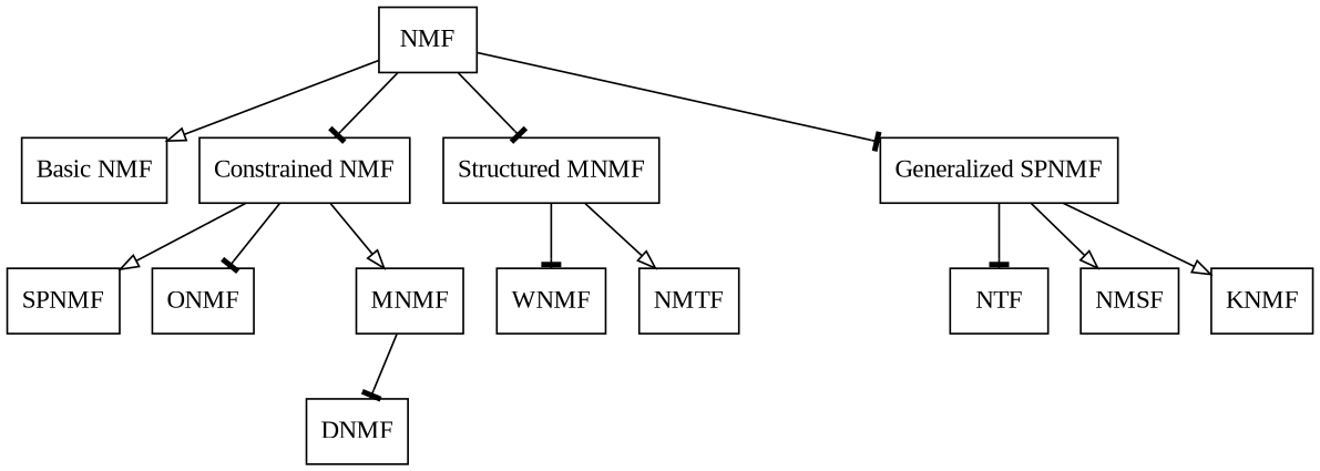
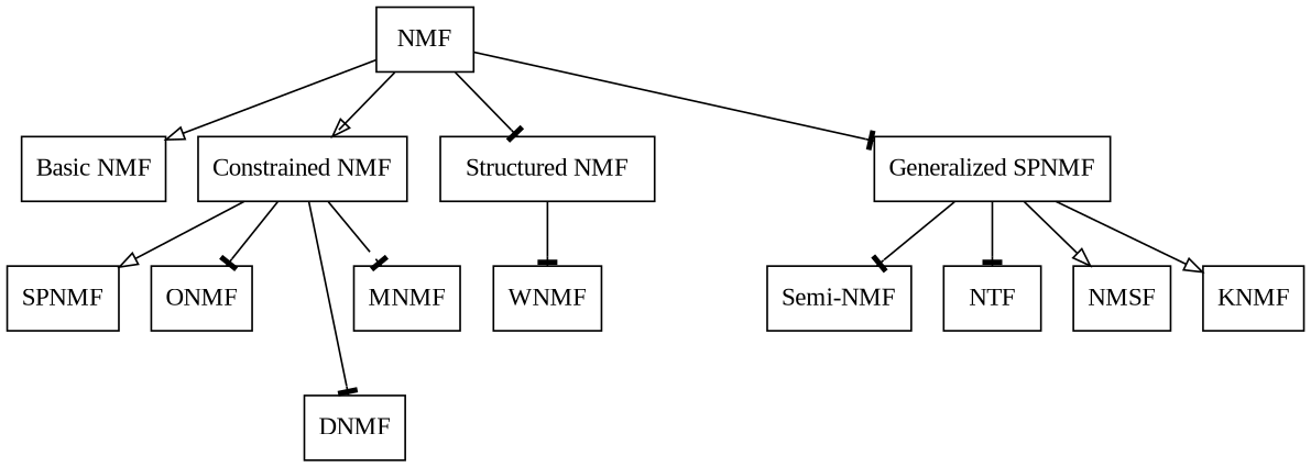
  digraph {
    fontname="Liberation Serif"
    node [fontname="Liberation Serif" shape=box]
    edge [arrowhead=tee fontname="Liberation Serif"]
    NMF
    "Basic NMF"
    "Constrained NMF"
-   "Structured NMF" [label="Structured MNMF"]
+   "Structured NMF"
    n5 [label="Generalized SPNMF"]
    SPNMF
    ONMF
    DNMF
    MNMF
    WNMF
-   NMTF
+   "Semi-NMF"
    NTF
    NMSF
    KNMF
    NMF -> "Basic NMF" [arrowhead=onormal]
-   NMF -> "Constrained NMF"
+   NMF -> "Constrained NMF" [arrowhead=onormal]
    NMF -> "Structured NMF"
    NMF -> n5
    "Constrained NMF" -> SPNMF [arrowhead=onormal]
    "Constrained NMF" -> ONMF
-   MNMF -> DNMF
-   "Constrained NMF" -> MNMF [arrowhead=onormal]
+   "Constrained NMF" -> DNMF
+   "Constrained NMF" -> MNMF
    "Structured NMF" -> WNMF
-   "Structured NMF" -> NMTF [arrowhead=onormal]
+   n5 -> "Semi-NMF"
    n5 -> NTF
    n5 -> NMSF [arrowhead=onormal]
    n5 -> KNMF [arrowhead=onormal]
  }
